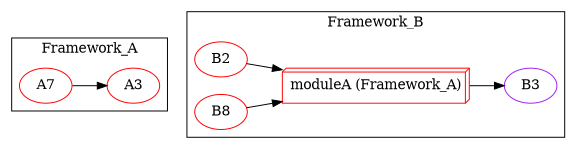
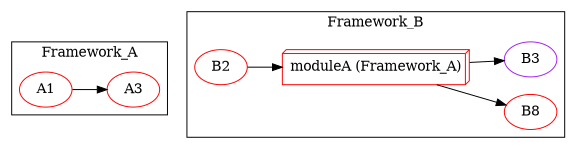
  digraph {
    rankdir=LR
    node [color=red]
    n1 [label=B2]
    n2 [label="moduleA (Framework_A)" shape=box3d]
    n3 [color=purple label=B3]
    n4 [label=B8]
    n5 [label=A3]
-   n6 [label=A7]
+   n6 [label=A1]
    subgraph cluster_1 {
      label=Framework_B
      n1
      n2
      n3
      n4
    }
    subgraph cluster_2 {
      label=Framework_A
      n5
      n6
    }
    n1 -> n2
    n2 -> n3
-   n4 -> n2
+   n2 -> n4
    n5 -> n1 [style=invis]
    n5 -> n4 [style=invis]
    n6 -> n5
  }
